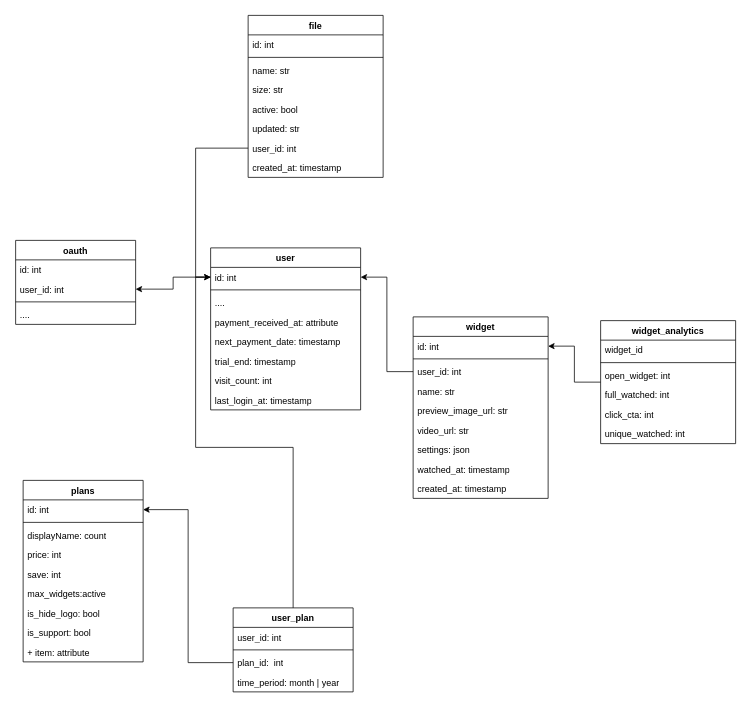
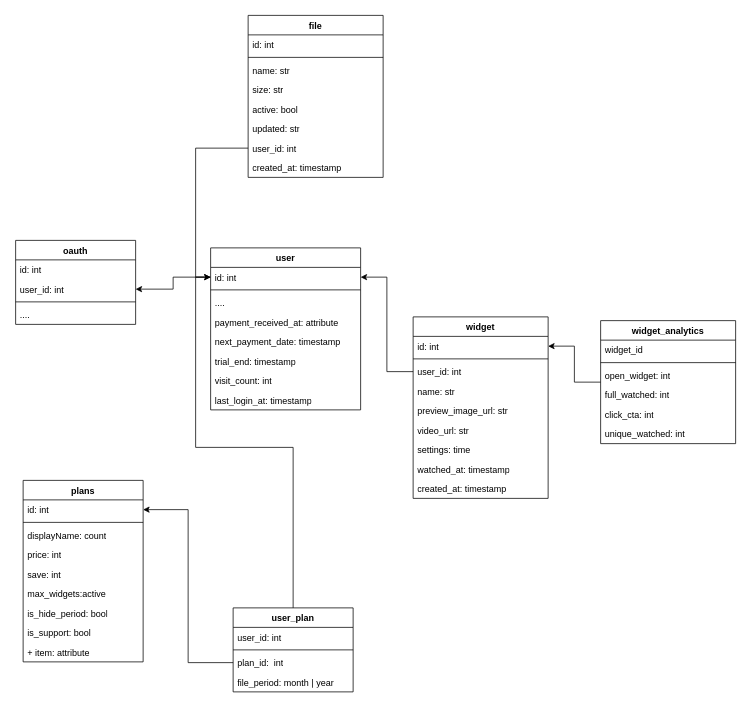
  <mxCell id="0" />
  <mxCell id="1" parent="0" />
  <mxCell id="2" value="user" style="swimlane;fontStyle=1;align=center;verticalAlign=top;childLayout=stackLayout;horizontal=1;startSize=26;horizontalStack=0;resizeParent=1;resizeParentMax=0;resizeLast=0;collapsible=1;marginBottom=0;whiteSpace=wrap;html=1;" parent="1" vertex="1"><mxGeometry x="280" y="330" width="200" height="216" as="geometry" /></mxCell>
  <mxCell id="3" value="id: int" style="text;strokeColor=none;fillColor=none;align=left;verticalAlign=top;spacingLeft=4;spacingRight=4;overflow=hidden;rotatable=0;points=[[0,0.5],[1,0.5]];portConstraint=eastwest;whiteSpace=wrap;html=1;" parent="2" vertex="1"><mxGeometry y="26" width="200" height="26" as="geometry" /></mxCell>
  <mxCell id="4" value="" style="line;strokeWidth=1;fillColor=none;align=left;verticalAlign=middle;spacingTop=-1;spacingLeft=3;spacingRight=3;rotatable=0;labelPosition=right;points=[];portConstraint=eastwest;strokeColor=inherit;" parent="2" vertex="1"><mxGeometry y="52" width="200" height="8" as="geometry" /></mxCell>
  <mxCell id="5" value="...." style="text;strokeColor=none;fillColor=none;align=left;verticalAlign=top;spacingLeft=4;spacingRight=4;overflow=hidden;rotatable=0;points=[[0,0.5],[1,0.5]];portConstraint=eastwest;whiteSpace=wrap;html=1;" parent="2" vertex="1"><mxGeometry y="60" width="200" height="26" as="geometry" /></mxCell>
  <mxCell id="6" value="payment_received_at: attribute" style="text;strokeColor=none;fillColor=none;align=left;verticalAlign=top;spacingLeft=4;spacingRight=4;overflow=hidden;rotatable=0;points=[[0,0.5],[1,0.5]];portConstraint=eastwest;whiteSpace=wrap;html=1;" parent="2" vertex="1"><mxGeometry y="86" width="200" height="26" as="geometry" /></mxCell>
  <mxCell id="7" value="next_payment_date: timestamp" style="text;strokeColor=none;fillColor=none;align=left;verticalAlign=top;spacingLeft=4;spacingRight=4;overflow=hidden;rotatable=0;points=[[0,0.5],[1,0.5]];portConstraint=eastwest;whiteSpace=wrap;html=1;" parent="2" vertex="1"><mxGeometry y="112" width="200" height="26" as="geometry" /></mxCell>
  <mxCell id="8" value="trial_end: timestamp" style="text;strokeColor=none;fillColor=none;align=left;verticalAlign=top;spacingLeft=4;spacingRight=4;overflow=hidden;rotatable=0;points=[[0,0.5],[1,0.5]];portConstraint=eastwest;whiteSpace=wrap;html=1;" parent="2" vertex="1"><mxGeometry y="138" width="200" height="26" as="geometry" /></mxCell>
  <mxCell id="9" value="visit_count: int" style="text;strokeColor=none;fillColor=none;align=left;verticalAlign=top;spacingLeft=4;spacingRight=4;overflow=hidden;rotatable=0;points=[[0,0.5],[1,0.5]];portConstraint=eastwest;whiteSpace=wrap;html=1;" parent="2" vertex="1"><mxGeometry y="164" width="200" height="26" as="geometry" /></mxCell>
  <mxCell id="10" value="last_login_at: timestamp" style="text;strokeColor=none;fillColor=none;align=left;verticalAlign=top;spacingLeft=4;spacingRight=4;overflow=hidden;rotatable=0;points=[[0,0.5],[1,0.5]];portConstraint=eastwest;whiteSpace=wrap;html=1;" parent="2" vertex="1"><mxGeometry y="190" width="200" height="26" as="geometry" /></mxCell>
  <mxCell id="11" value="widget" style="swimlane;fontStyle=1;align=center;verticalAlign=top;childLayout=stackLayout;horizontal=1;startSize=26;horizontalStack=0;resizeParent=1;resizeParentMax=0;resizeLast=0;collapsible=1;marginBottom=0;whiteSpace=wrap;html=1;" parent="1" vertex="1"><mxGeometry x="550" y="422" width="180" height="242" as="geometry"><mxRectangle x="260" y="150" width="80" height="30" as="alternateBounds" /></mxGeometry></mxCell>
  <mxCell id="12" value="id: int" style="text;strokeColor=none;fillColor=none;align=left;verticalAlign=top;spacingLeft=4;spacingRight=4;overflow=hidden;rotatable=0;points=[[0,0.5],[1,0.5]];portConstraint=eastwest;whiteSpace=wrap;html=1;" parent="11" vertex="1"><mxGeometry y="26" width="180" height="26" as="geometry" /></mxCell>
  <mxCell id="13" value="" style="line;strokeWidth=1;fillColor=none;align=left;verticalAlign=middle;spacingTop=-1;spacingLeft=3;spacingRight=3;rotatable=0;labelPosition=right;points=[];portConstraint=eastwest;strokeColor=inherit;" parent="11" vertex="1"><mxGeometry y="52" width="180" height="8" as="geometry" /></mxCell>
  <mxCell id="14" value="user_id: int" style="text;strokeColor=none;fillColor=none;align=left;verticalAlign=top;spacingLeft=4;spacingRight=4;overflow=hidden;rotatable=0;points=[[0,0.5],[1,0.5]];portConstraint=eastwest;whiteSpace=wrap;html=1;" parent="11" vertex="1"><mxGeometry y="60" width="180" height="26" as="geometry" /></mxCell>
  <mxCell id="15" value="name: str" style="text;strokeColor=none;fillColor=none;align=left;verticalAlign=top;spacingLeft=4;spacingRight=4;overflow=hidden;rotatable=0;points=[[0,0.5],[1,0.5]];portConstraint=eastwest;whiteSpace=wrap;html=1;" parent="11" vertex="1"><mxGeometry y="86" width="180" height="26" as="geometry" /></mxCell>
  <mxCell id="16" value="preview_image_url: str" style="text;strokeColor=none;fillColor=none;align=left;verticalAlign=top;spacingLeft=4;spacingRight=4;overflow=hidden;rotatable=0;points=[[0,0.5],[1,0.5]];portConstraint=eastwest;whiteSpace=wrap;html=1;" parent="11" vertex="1"><mxGeometry y="112" width="180" height="26" as="geometry" /></mxCell>
  <mxCell id="17" value="video_url: str" style="text;strokeColor=none;fillColor=none;align=left;verticalAlign=top;spacingLeft=4;spacingRight=4;overflow=hidden;rotatable=0;points=[[0,0.5],[1,0.5]];portConstraint=eastwest;whiteSpace=wrap;html=1;" parent="11" vertex="1"><mxGeometry y="138" width="180" height="26" as="geometry" /></mxCell>
- <mxCell id="18" value="settings: json" style="text;strokeColor=none;fillColor=none;align=left;verticalAlign=top;spacingLeft=4;spacingRight=4;overflow=hidden;rotatable=0;points=[[0,0.5],[1,0.5]];portConstraint=eastwest;whiteSpace=wrap;html=1;" parent="11" vertex="1"><mxGeometry y="164" width="180" height="26" as="geometry" /></mxCell>
+ <mxCell id="18" value="settings: time" style="text;strokeColor=none;fillColor=none;align=left;verticalAlign=top;spacingLeft=4;spacingRight=4;overflow=hidden;rotatable=0;points=[[0,0.5],[1,0.5]];portConstraint=eastwest;whiteSpace=wrap;html=1;" parent="11" vertex="1"><mxGeometry y="164" width="180" height="26" as="geometry" /></mxCell>
  <mxCell id="19" value="watched_at: timestamp" style="text;strokeColor=none;fillColor=none;align=left;verticalAlign=top;spacingLeft=4;spacingRight=4;overflow=hidden;rotatable=0;points=[[0,0.5],[1,0.5]];portConstraint=eastwest;whiteSpace=wrap;html=1;" parent="11" vertex="1"><mxGeometry y="190" width="180" height="26" as="geometry" /></mxCell>
  <mxCell id="20" value="created_at: timestamp" style="text;strokeColor=none;fillColor=none;align=left;verticalAlign=top;spacingLeft=4;spacingRight=4;overflow=hidden;rotatable=0;points=[[0,0.5],[1,0.5]];portConstraint=eastwest;whiteSpace=wrap;html=1;" parent="11" vertex="1"><mxGeometry y="216" width="180" height="26" as="geometry" /></mxCell>
  <mxCell id="21" style="edgeStyle=orthogonalEdgeStyle;rounded=0;orthogonalLoop=1;jettySize=auto;html=1;entryX=1;entryY=0.5;entryDx=0;entryDy=0;" parent="1" source="22" target="12" edge="1"><mxGeometry relative="1" as="geometry" /></mxCell>
  <mxCell id="22" value="widget_analytics" style="swimlane;fontStyle=1;align=center;verticalAlign=top;childLayout=stackLayout;horizontal=1;startSize=26;horizontalStack=0;resizeParent=1;resizeParentMax=0;resizeLast=0;collapsible=1;marginBottom=0;whiteSpace=wrap;html=1;" parent="1" vertex="1"><mxGeometry x="800" y="427" width="180" height="164" as="geometry"><mxRectangle x="260" y="150" width="80" height="30" as="alternateBounds" /></mxGeometry></mxCell>
  <mxCell id="23" value="widget_id" style="text;strokeColor=none;fillColor=none;align=left;verticalAlign=top;spacingLeft=4;spacingRight=4;overflow=hidden;rotatable=0;points=[[0,0.5],[1,0.5]];portConstraint=eastwest;whiteSpace=wrap;html=1;" parent="22" vertex="1"><mxGeometry y="26" width="180" height="26" as="geometry" /></mxCell>
  <mxCell id="24" value="" style="line;strokeWidth=1;fillColor=none;align=left;verticalAlign=middle;spacingTop=-1;spacingLeft=3;spacingRight=3;rotatable=0;labelPosition=right;points=[];portConstraint=eastwest;strokeColor=inherit;" parent="22" vertex="1"><mxGeometry y="52" width="180" height="8" as="geometry" /></mxCell>
  <mxCell id="25" value="open_widget: int" style="text;strokeColor=none;fillColor=none;align=left;verticalAlign=top;spacingLeft=4;spacingRight=4;overflow=hidden;rotatable=0;points=[[0,0.5],[1,0.5]];portConstraint=eastwest;whiteSpace=wrap;html=1;" parent="22" vertex="1"><mxGeometry y="60" width="180" height="26" as="geometry" /></mxCell>
  <mxCell id="26" value="full_watched: int" style="text;strokeColor=none;fillColor=none;align=left;verticalAlign=top;spacingLeft=4;spacingRight=4;overflow=hidden;rotatable=0;points=[[0,0.5],[1,0.5]];portConstraint=eastwest;whiteSpace=wrap;html=1;" parent="22" vertex="1"><mxGeometry y="86" width="180" height="26" as="geometry" /></mxCell>
  <mxCell id="27" value="click_cta: int" style="text;strokeColor=none;fillColor=none;align=left;verticalAlign=top;spacingLeft=4;spacingRight=4;overflow=hidden;rotatable=0;points=[[0,0.5],[1,0.5]];portConstraint=eastwest;whiteSpace=wrap;html=1;" parent="22" vertex="1"><mxGeometry y="112" width="180" height="26" as="geometry" /></mxCell>
  <mxCell id="28" value="unique_watched: int" style="text;strokeColor=none;fillColor=none;align=left;verticalAlign=top;spacingLeft=4;spacingRight=4;overflow=hidden;rotatable=0;points=[[0,0.5],[1,0.5]];portConstraint=eastwest;whiteSpace=wrap;html=1;" parent="22" vertex="1"><mxGeometry y="138" width="180" height="26" as="geometry" /></mxCell>
  <mxCell id="29" style="edgeStyle=orthogonalEdgeStyle;rounded=0;orthogonalLoop=1;jettySize=auto;html=1;entryX=1;entryY=0.5;entryDx=0;entryDy=0;" parent="1" source="14" target="3" edge="1"><mxGeometry relative="1" as="geometry" /></mxCell>
  <mxCell id="30" value="oauth" style="swimlane;fontStyle=1;align=center;verticalAlign=top;childLayout=stackLayout;horizontal=1;startSize=26;horizontalStack=0;resizeParent=1;resizeParentMax=0;resizeLast=0;collapsible=1;marginBottom=0;whiteSpace=wrap;html=1;" parent="1" vertex="1"><mxGeometry y="320" width="160" height="112" as="geometry" x="20" /></mxCell>
  <mxCell id="31" value="id: int" style="text;strokeColor=none;fillColor=none;align=left;verticalAlign=top;spacingLeft=4;spacingRight=4;overflow=hidden;rotatable=0;points=[[0,0.5],[1,0.5]];portConstraint=eastwest;whiteSpace=wrap;html=1;" parent="30" vertex="1"><mxGeometry y="26" width="160" height="26" as="geometry" /></mxCell>
  <mxCell id="32" value="user_id: int" style="text;strokeColor=none;fillColor=none;align=left;verticalAlign=top;spacingLeft=4;spacingRight=4;overflow=hidden;rotatable=0;points=[[0,0.5],[1,0.5]];portConstraint=eastwest;whiteSpace=wrap;html=1;" parent="30" vertex="1"><mxGeometry y="52" width="160" height="26" as="geometry" /></mxCell>
  <mxCell id="33" value="" style="line;strokeWidth=1;fillColor=none;align=left;verticalAlign=middle;spacingTop=-1;spacingLeft=3;spacingRight=3;rotatable=0;labelPosition=right;points=[];portConstraint=eastwest;strokeColor=inherit;" parent="30" vertex="1"><mxGeometry y="78" width="160" height="8" as="geometry" /></mxCell>
  <mxCell id="34" value="...." style="text;strokeColor=none;fillColor=none;align=left;verticalAlign=top;spacingLeft=4;spacingRight=4;overflow=hidden;rotatable=0;points=[[0,0.5],[1,0.5]];portConstraint=eastwest;whiteSpace=wrap;html=1;" parent="30" vertex="1"><mxGeometry y="86" width="160" height="26" as="geometry" /></mxCell>
  <mxCell id="35" value="plans" style="swimlane;fontStyle=1;align=center;verticalAlign=top;childLayout=stackLayout;horizontal=1;startSize=26;horizontalStack=0;resizeParent=1;resizeParentMax=0;resizeLast=0;collapsible=1;marginBottom=0;whiteSpace=wrap;html=1;" parent="1" vertex="1"><mxGeometry x="30" y="640" width="160" height="242" as="geometry"><mxRectangle x="260" y="150" width="80" height="30" as="alternateBounds" /></mxGeometry></mxCell>
  <mxCell id="36" value="id: int" style="text;strokeColor=none;fillColor=none;align=left;verticalAlign=top;spacingLeft=4;spacingRight=4;overflow=hidden;rotatable=0;points=[[0,0.5],[1,0.5]];portConstraint=eastwest;whiteSpace=wrap;html=1;" parent="35" vertex="1"><mxGeometry y="26" width="160" height="26" as="geometry" /></mxCell>
  <mxCell id="37" value="" style="line;strokeWidth=1;fillColor=none;align=left;verticalAlign=middle;spacingTop=-1;spacingLeft=3;spacingRight=3;rotatable=0;labelPosition=right;points=[];portConstraint=eastwest;strokeColor=inherit;" parent="35" vertex="1"><mxGeometry y="52" width="160" height="8" as="geometry" /></mxCell>
  <mxCell id="38" value="displayName: count" style="text;strokeColor=none;fillColor=none;align=left;verticalAlign=top;spacingLeft=4;spacingRight=4;overflow=hidden;rotatable=0;points=[[0,0.5],[1,0.5]];portConstraint=eastwest;whiteSpace=wrap;html=1;" parent="35" vertex="1"><mxGeometry y="60" width="160" height="26" as="geometry" /></mxCell>
  <mxCell id="39" value="price: int" style="text;strokeColor=none;fillColor=none;align=left;verticalAlign=top;spacingLeft=4;spacingRight=4;overflow=hidden;rotatable=0;points=[[0,0.5],[1,0.5]];portConstraint=eastwest;whiteSpace=wrap;html=1;" parent="35" vertex="1"><mxGeometry y="86" width="160" height="26" as="geometry" /></mxCell>
  <mxCell id="40" value="save: int" style="text;strokeColor=none;fillColor=none;align=left;verticalAlign=top;spacingLeft=4;spacingRight=4;overflow=hidden;rotatable=0;points=[[0,0.5],[1,0.5]];portConstraint=eastwest;whiteSpace=wrap;html=1;" parent="35" vertex="1"><mxGeometry y="112" width="160" height="26" as="geometry" /></mxCell>
  <mxCell id="41" value="max_widgets:active" style="text;strokeColor=none;fillColor=none;align=left;verticalAlign=top;spacingLeft=4;spacingRight=4;overflow=hidden;rotatable=0;points=[[0,0.5],[1,0.5]];portConstraint=eastwest;whiteSpace=wrap;html=1;" parent="35" vertex="1"><mxGeometry y="138" width="160" height="26" as="geometry" /></mxCell>
- <mxCell id="42" value="is_hide_logo: bool" style="text;strokeColor=none;fillColor=none;align=left;verticalAlign=top;spacingLeft=4;spacingRight=4;overflow=hidden;rotatable=0;points=[[0,0.5],[1,0.5]];portConstraint=eastwest;whiteSpace=wrap;html=1;" parent="35" vertex="1"><mxGeometry y="164" width="160" height="26" as="geometry" /></mxCell>
+ <mxCell id="42" value="is_hide_period: bool" style="text;strokeColor=none;fillColor=none;align=left;verticalAlign=top;spacingLeft=4;spacingRight=4;overflow=hidden;rotatable=0;points=[[0,0.5],[1,0.5]];portConstraint=eastwest;whiteSpace=wrap;html=1;" parent="35" vertex="1"><mxGeometry y="164" width="160" height="26" as="geometry" /></mxCell>
  <mxCell id="43" value="is_support: bool" style="text;strokeColor=none;fillColor=none;align=left;verticalAlign=top;spacingLeft=4;spacingRight=4;overflow=hidden;rotatable=0;points=[[0,0.5],[1,0.5]];portConstraint=eastwest;whiteSpace=wrap;html=1;" parent="35" vertex="1"><mxGeometry y="190" width="160" height="26" as="geometry" /></mxCell>
  <mxCell id="44" value="+ item: attribute" style="text;strokeColor=none;fillColor=none;align=left;verticalAlign=top;spacingLeft=4;spacingRight=4;overflow=hidden;rotatable=0;points=[[0,0.5],[1,0.5]];portConstraint=eastwest;whiteSpace=wrap;html=1;" parent="35" vertex="1"><mxGeometry y="216" width="160" height="26" as="geometry" /></mxCell>
  <mxCell id="45" style="edgeStyle=orthogonalEdgeStyle;rounded=0;orthogonalLoop=1;jettySize=auto;html=1;exitX=0;exitY=0.5;exitDx=0;exitDy=0;entryX=1;entryY=0.5;entryDx=0;entryDy=0;" parent="1" source="3" target="32" edge="1"><mxGeometry relative="1" as="geometry" /></mxCell>
  <mxCell id="46" style="edgeStyle=orthogonalEdgeStyle;rounded=0;orthogonalLoop=1;jettySize=auto;html=1;entryX=0;entryY=0.5;entryDx=0;entryDy=0;" parent="1" source="47" target="3" edge="1"><mxGeometry relative="1" as="geometry" /></mxCell>
  <mxCell id="47" value="user_plan" style="swimlane;fontStyle=1;align=center;verticalAlign=top;childLayout=stackLayout;horizontal=1;startSize=26;horizontalStack=0;resizeParent=1;resizeParentMax=0;resizeLast=0;collapsible=1;marginBottom=0;whiteSpace=wrap;html=1;" parent="1" vertex="1"><mxGeometry x="310" y="810" width="160" height="112" as="geometry" /></mxCell>
  <mxCell id="48" value="user_id: int" style="text;strokeColor=none;fillColor=none;align=left;verticalAlign=top;spacingLeft=4;spacingRight=4;overflow=hidden;rotatable=0;points=[[0,0.5],[1,0.5]];portConstraint=eastwest;whiteSpace=wrap;html=1;" parent="47" vertex="1"><mxGeometry y="26" width="160" height="26" as="geometry" /></mxCell>
  <mxCell id="49" value="" style="line;strokeWidth=1;fillColor=none;align=left;verticalAlign=middle;spacingTop=-1;spacingLeft=3;spacingRight=3;rotatable=0;labelPosition=right;points=[];portConstraint=eastwest;strokeColor=inherit;" parent="47" vertex="1"><mxGeometry y="52" width="160" height="8" as="geometry" /></mxCell>
  <mxCell id="50" value="plan_id:&amp;nbsp; int" style="text;strokeColor=none;fillColor=none;align=left;verticalAlign=top;spacingLeft=4;spacingRight=4;overflow=hidden;rotatable=0;points=[[0,0.5],[1,0.5]];portConstraint=eastwest;whiteSpace=wrap;html=1;" parent="47" vertex="1"><mxGeometry y="60" width="160" height="26" as="geometry" /></mxCell>
- <mxCell id="51" value="time_period: month | year" style="text;strokeColor=none;fillColor=none;align=left;verticalAlign=top;spacingLeft=4;spacingRight=4;overflow=hidden;rotatable=0;points=[[0,0.5],[1,0.5]];portConstraint=eastwest;whiteSpace=wrap;html=1;" parent="47" vertex="1"><mxGeometry y="86" width="160" height="26" as="geometry" /></mxCell>
+ <mxCell id="51" value="file_period: month | year" style="text;strokeColor=none;fillColor=none;align=left;verticalAlign=top;spacingLeft=4;spacingRight=4;overflow=hidden;rotatable=0;points=[[0,0.5],[1,0.5]];portConstraint=eastwest;whiteSpace=wrap;html=1;" parent="47" vertex="1"><mxGeometry y="86" width="160" height="26" as="geometry" /></mxCell>
  <mxCell id="52" style="edgeStyle=orthogonalEdgeStyle;rounded=0;orthogonalLoop=1;jettySize=auto;html=1;exitX=0;exitY=0.5;exitDx=0;exitDy=0;entryX=1;entryY=0.5;entryDx=0;entryDy=0;" parent="1" source="50" target="36" edge="1"><mxGeometry relative="1" as="geometry" /></mxCell>
  <mxCell id="53" value="file" style="swimlane;fontStyle=1;align=center;verticalAlign=top;childLayout=stackLayout;horizontal=1;startSize=26;horizontalStack=0;resizeParent=1;resizeParentMax=0;resizeLast=0;collapsible=1;marginBottom=0;whiteSpace=wrap;html=1;" vertex="1" parent="1"><mxGeometry x="330" y="20" width="180" height="216" as="geometry"><mxRectangle x="260" y="150" width="80" height="30" as="alternateBounds" /></mxGeometry></mxCell>
  <mxCell id="54" value="id: int" style="text;strokeColor=none;fillColor=none;align=left;verticalAlign=top;spacingLeft=4;spacingRight=4;overflow=hidden;rotatable=0;points=[[0,0.5],[1,0.5]];portConstraint=eastwest;whiteSpace=wrap;html=1;" vertex="1" parent="53"><mxGeometry y="26" width="180" height="26" as="geometry" /></mxCell>
  <mxCell id="55" value="" style="line;strokeWidth=1;fillColor=none;align=left;verticalAlign=middle;spacingTop=-1;spacingLeft=3;spacingRight=3;rotatable=0;labelPosition=right;points=[];portConstraint=eastwest;strokeColor=inherit;" vertex="1" parent="53"><mxGeometry y="52" width="180" height="8" as="geometry" /></mxCell>
  <mxCell id="56" value="name: str" style="text;strokeColor=none;fillColor=none;align=left;verticalAlign=top;spacingLeft=4;spacingRight=4;overflow=hidden;rotatable=0;points=[[0,0.5],[1,0.5]];portConstraint=eastwest;whiteSpace=wrap;html=1;" vertex="1" parent="53"><mxGeometry y="60" width="180" height="26" as="geometry" /></mxCell>
  <mxCell id="57" value="size: str" style="text;strokeColor=none;fillColor=none;align=left;verticalAlign=top;spacingLeft=4;spacingRight=4;overflow=hidden;rotatable=0;points=[[0,0.5],[1,0.5]];portConstraint=eastwest;whiteSpace=wrap;html=1;" vertex="1" parent="53"><mxGeometry y="86" width="180" height="26" as="geometry" /></mxCell>
  <mxCell id="58" value="active: bool" style="text;strokeColor=none;fillColor=none;align=left;verticalAlign=top;spacingLeft=4;spacingRight=4;overflow=hidden;rotatable=0;points=[[0,0.5],[1,0.5]];portConstraint=eastwest;whiteSpace=wrap;html=1;" vertex="1" parent="53"><mxGeometry y="112" width="180" height="26" as="geometry" /></mxCell>
  <mxCell id="59" value="updated: str" style="text;strokeColor=none;fillColor=none;align=left;verticalAlign=top;spacingLeft=4;spacingRight=4;overflow=hidden;rotatable=0;points=[[0,0.5],[1,0.5]];portConstraint=eastwest;whiteSpace=wrap;html=1;" vertex="1" parent="53"><mxGeometry y="138" width="180" height="26" as="geometry" /></mxCell>
  <mxCell id="60" value="user_id: int" style="text;strokeColor=none;fillColor=none;align=left;verticalAlign=top;spacingLeft=4;spacingRight=4;overflow=hidden;rotatable=0;points=[[0,0.5],[1,0.5]];portConstraint=eastwest;whiteSpace=wrap;html=1;" vertex="1" parent="53"><mxGeometry y="164" width="180" height="26" as="geometry" /></mxCell>
  <mxCell id="61" value="created_at: timestamp" style="text;strokeColor=none;fillColor=none;align=left;verticalAlign=top;spacingLeft=4;spacingRight=4;overflow=hidden;rotatable=0;points=[[0,0.5],[1,0.5]];portConstraint=eastwest;whiteSpace=wrap;html=1;" vertex="1" parent="53"><mxGeometry y="190" width="180" height="26" as="geometry" /></mxCell>
  <mxCell id="62" style="edgeStyle=orthogonalEdgeStyle;rounded=0;orthogonalLoop=1;jettySize=auto;html=1;exitX=0;exitY=0.5;exitDx=0;exitDy=0;entryX=0;entryY=0.5;entryDx=0;entryDy=0;" edge="1" parent="1" source="60" target="3"><mxGeometry relative="1" as="geometry" /></mxCell>
